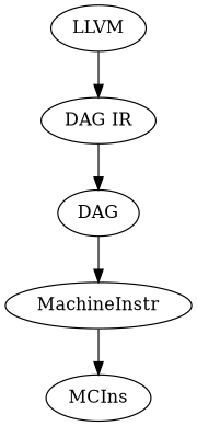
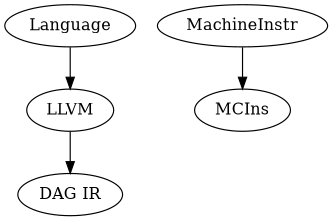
  digraph {
    n1 [label=LLVM]
+   Language
    n3 [label="DAG IR"]
-   DAG
    MachineInstr
    MCIns
    n1 -> n3
-   n3 -> DAG
-   DAG -> MachineInstr
+   Language -> n1
    MachineInstr -> MCIns
  }
